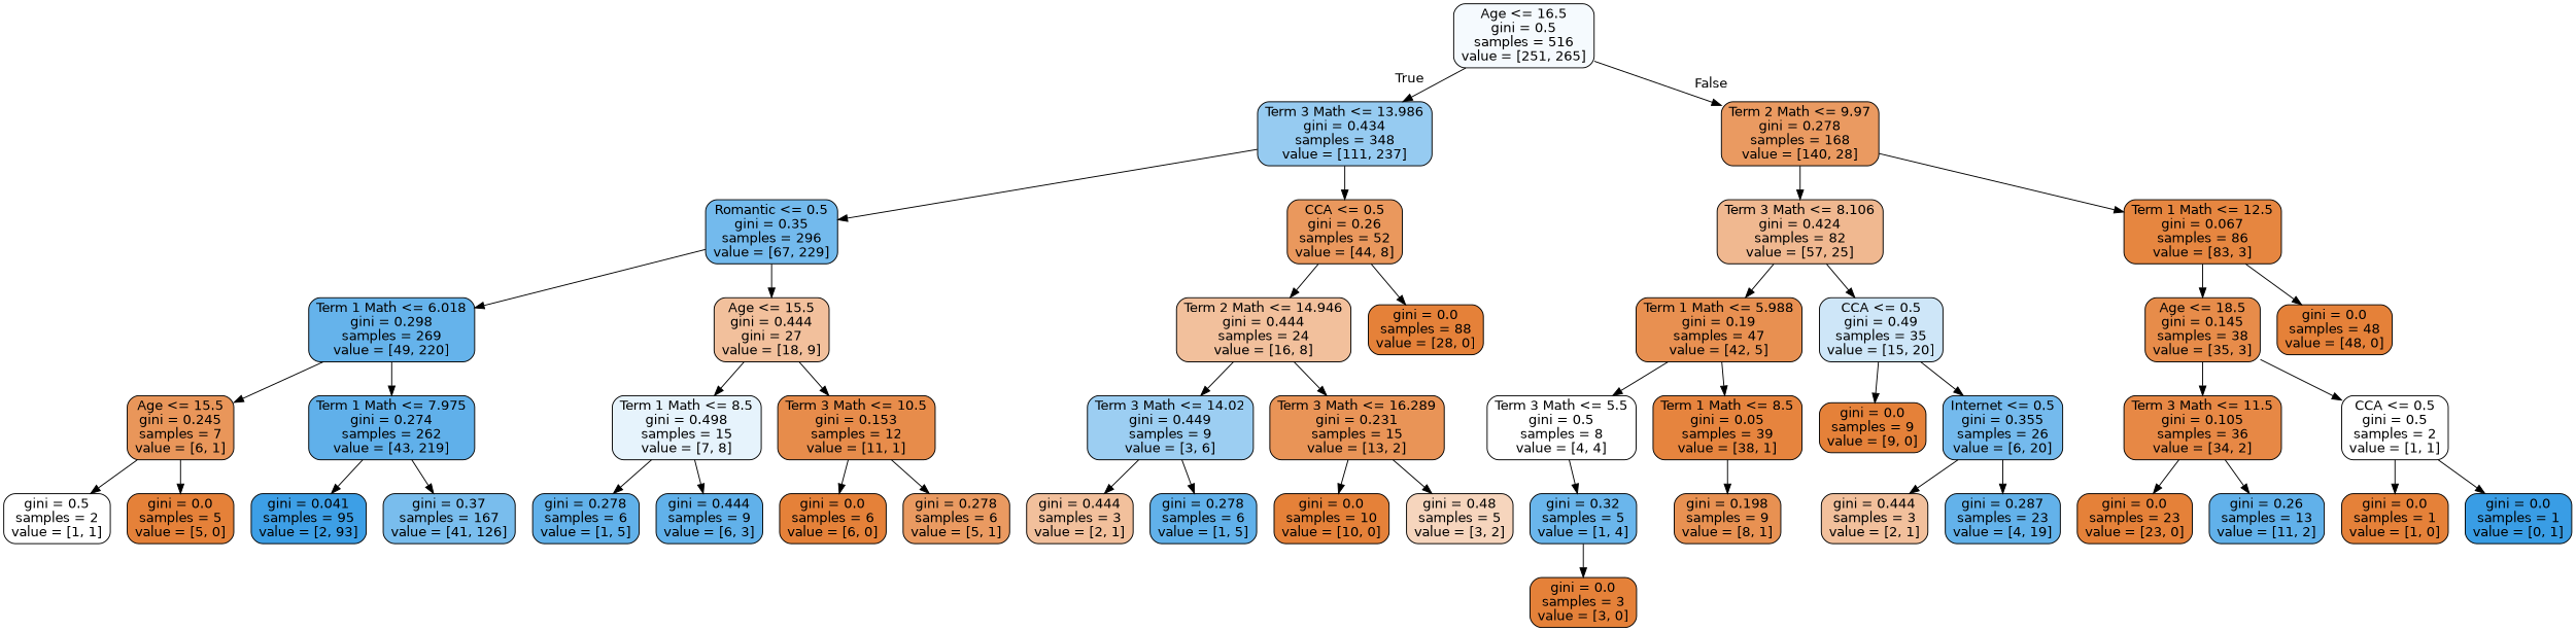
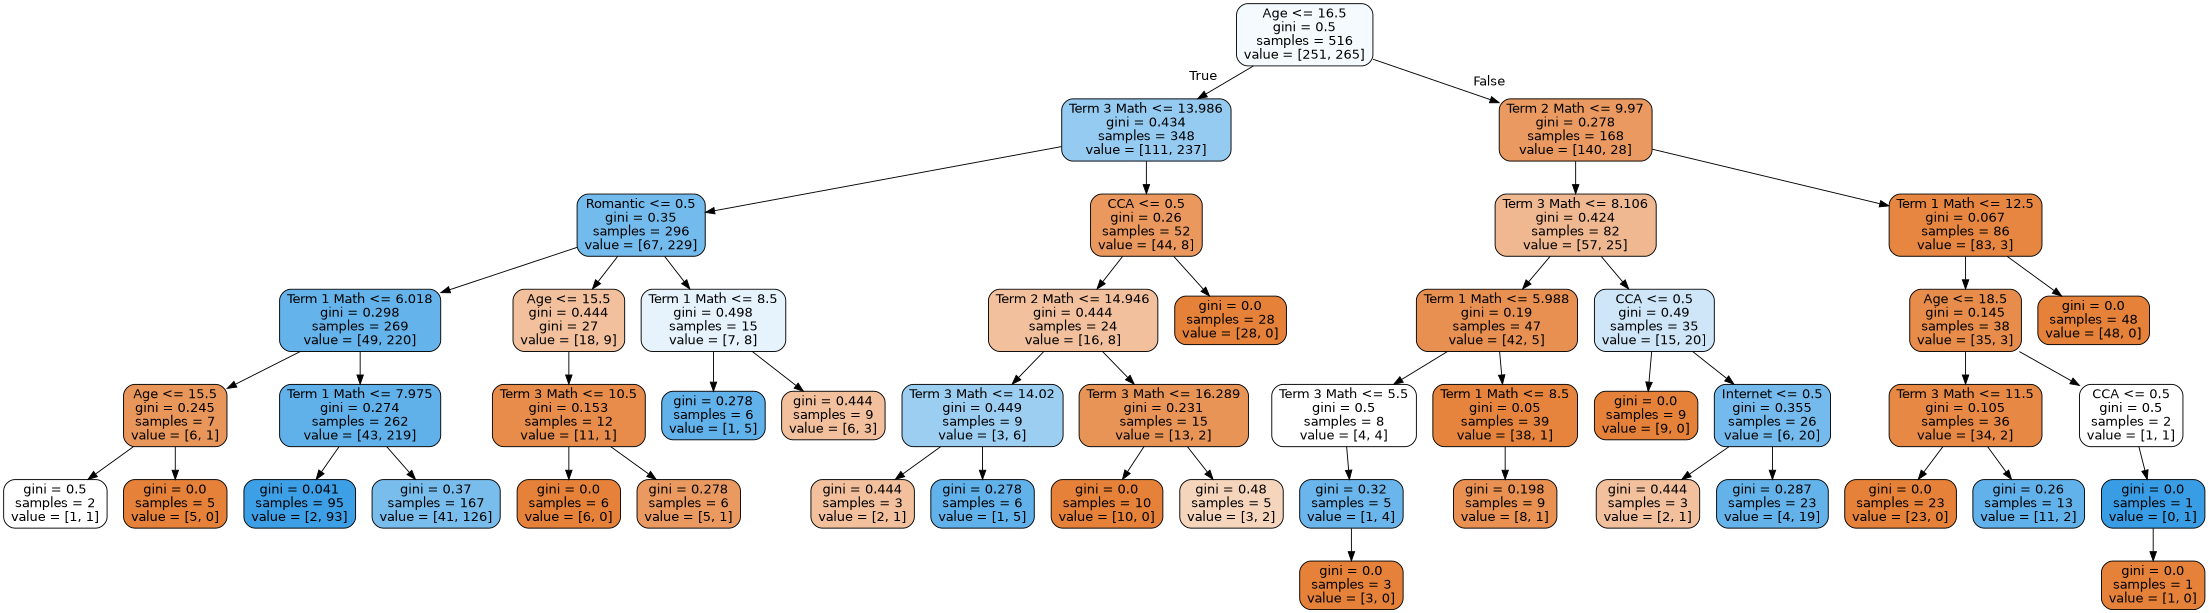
  digraph {
    node [color=black fillcolor="#e58139" fontname=helvetica shape=box style="filled, rounded"]
    edge [fontname=helvetica]
    n1 [fillcolor="#f5fafe" label="Age <= 16.5\ngini = 0.5\nsamples = 516\nvalue = [251, 265]"]
    n2 [fillcolor="#96cbf1" label="Term 3 Math <= 13.986\ngini = 0.434\nsamples = 348\nvalue = [111, 237]"]
    n3 [fillcolor="#ea9a61" label="Term 2 Math <= 9.97\ngini = 0.278\nsamples = 168\nvalue = [140, 28]"]
    n4 [fillcolor="#73baed" label="Romantic <= 0.5\ngini = 0.35\nsamples = 296\nvalue = [67, 229]"]
    n5 [fillcolor="#ea985d" label="CCA <= 0.5\ngini = 0.26\nsamples = 52\nvalue = [44, 8]"]
    n6 [fillcolor="#f0b890" label="Term 3 Math <= 8.106\ngini = 0.424\nsamples = 82\nvalue = [57, 25]"]
    n7 [fillcolor="#e68640" label="Term 1 Math <= 12.5\ngini = 0.067\nsamples = 86\nvalue = [83, 3]"]
    n8 [fillcolor="#65b3eb" label="Term 1 Math <= 6.018\ngini = 0.298\nsamples = 269\nvalue = [49, 220]"]
    n9 [fillcolor="#f2c09c" label="Age <= 15.5\ngini = 0.444\ngini = 27\nvalue = [18, 9]"]
    n10 [fillcolor="#f2c09c" label="Term 2 Math <= 14.946\ngini = 0.444\nsamples = 24\nvalue = [16, 8]"]
-   n11 [label="gini = 0.0\nsamples = 88\nvalue = [28, 0]"]
+   n11 [label="gini = 0.0\nsamples = 28\nvalue = [28, 0]"]
    n12 [fillcolor="#e9965a" label="Age <= 15.5\ngini = 0.245\nsamples = 7\nvalue = [6, 1]"]
    n13 [fillcolor="#60b0ea" label="Term 1 Math <= 7.975\ngini = 0.274\nsamples = 262\nvalue = [43, 219]"]
    n14 [fillcolor="#e6f3fc" label="Term 1 Math <= 8.5\ngini = 0.498\nsamples = 15\nvalue = [7, 8]"]
    n15 [fillcolor="#e78c4b" label="Term 3 Math <= 10.5\ngini = 0.153\nsamples = 12\nvalue = [11, 1]"]
    n16 [fillcolor="#ffffff" label="gini = 0.5\nsamples = 2\nvalue = [1, 1]"]
    n17 [label="gini = 0.0\nsamples = 5\nvalue = [5, 0]"]
    n18 [fillcolor="#3d9fe6" label="gini = 0.041\nsamples = 95\nvalue = [2, 93]"]
    n19 [fillcolor="#79bded" label="gini = 0.37\nsamples = 167\nvalue = [41, 126]"]
    n20 [fillcolor="#61b1ea" label="gini = 0.278\nsamples = 6\nvalue = [1, 5]"]
-   n21 [fillcolor="#61b1ea" label="gini = 0.444\nsamples = 9\nvalue = [6, 3]"]
+   n21 [fillcolor="#f2c09c" label="gini = 0.444\nsamples = 9\nvalue = [6, 3]"]
    n22 [label="gini = 0.0\nsamples = 6\nvalue = [6, 0]"]
    n23 [fillcolor="#ea9a61" label="gini = 0.278\nsamples = 6\nvalue = [5, 1]"]
    n24 [fillcolor="#9ccef2" label="Term 3 Math <= 14.02\ngini = 0.449\nsamples = 9\nvalue = [3, 6]"]
    n25 [fillcolor="#e99457" label="Term 3 Math <= 16.289\ngini = 0.231\nsamples = 15\nvalue = [13, 2]"]
    n26 [fillcolor="#f2c09c" label="gini = 0.444\nsamples = 3\nvalue = [2, 1]"]
    n27 [fillcolor="#61b1ea" label="gini = 0.278\nsamples = 6\nvalue = [1, 5]"]
    n28 [label="gini = 0.0\nsamples = 10\nvalue = [10, 0]"]
    n29 [fillcolor="#f6d5bd" label="gini = 0.48\nsamples = 5\nvalue = [3, 2]"]
    n30 [fillcolor="#e89051" label="Term 1 Math <= 5.988\ngini = 0.19\nsamples = 47\nvalue = [42, 5]"]
    n31 [fillcolor="#cee6f8" label="CCA <= 0.5\ngini = 0.49\nsamples = 35\nvalue = [15, 20]"]
    n32 [fillcolor="#e78c4a" label="Age <= 18.5\ngini = 0.145\nsamples = 38\nvalue = [35, 3]"]
    n33 [label="gini = 0.0\nsamples = 48\nvalue = [48, 0]"]
    n34 [fillcolor="#ffffff" label="Term 3 Math <= 5.5\ngini = 0.5\nsamples = 8\nvalue = [4, 4]"]
    n35 [fillcolor="#e6843e" label="Term 1 Math <= 8.5\ngini = 0.05\nsamples = 39\nvalue = [38, 1]"]
    n36 [label="gini = 0.0\nsamples = 9\nvalue = [9, 0]"]
    n37 [fillcolor="#74baed" label="Internet <= 0.5\ngini = 0.355\nsamples = 26\nvalue = [6, 20]"]
    n38 [fillcolor="#6ab6ec" label="gini = 0.32\nsamples = 5\nvalue = [1, 4]"]
    n39 [fillcolor="#e89152" label="gini = 0.198\nsamples = 9\nvalue = [8, 1]"]
    n40 [label="gini = 0.0\nsamples = 3\nvalue = [3, 0]"]
    n41 [fillcolor="#f2c09c" label="gini = 0.444\nsamples = 3\nvalue = [2, 1]"]
    n42 [fillcolor="#63b2ea" label="gini = 0.287\nsamples = 23\nvalue = [4, 19]"]
    n43 [fillcolor="#e78845" label="Term 3 Math <= 11.5\ngini = 0.105\nsamples = 36\nvalue = [34, 2]"]
    n44 [fillcolor="#ffffff" label="CCA <= 0.5\ngini = 0.5\nsamples = 2\nvalue = [1, 1]"]
    n45 [label="gini = 0.0\nsamples = 23\nvalue = [23, 0]"]
    n46 [fillcolor="#61b1ea" label="gini = 0.26\nsamples = 13\nvalue = [11, 2]"]
    n47 [label="gini = 0.0\nsamples = 1\nvalue = [1, 0]"]
    n48 [fillcolor="#399de5" label="gini = 0.0\nsamples = 1\nvalue = [0, 1]"]
    n1 -> n2 [headlabel=True labelangle=45 labeldistance=2.5]
    n1 -> n3 [headlabel=False labelangle=-45 labeldistance=2.5]
    n2 -> n4
    n2 -> n5
    n3 -> n6
    n3 -> n7
    n4 -> n8
    n4 -> n9
    n5 -> n10
    n5 -> n11
    n6 -> n30
    n6 -> n31
    n7 -> n32
    n7 -> n33
    n8 -> n12
    n8 -> n13
-   n9 -> n14
+   n4 -> n14
    n9 -> n15
    n10 -> n24
    n10 -> n25
    n12 -> n16
    n12 -> n17
    n13 -> n18
    n13 -> n19
    n14 -> n20
    n14 -> n21
    n15 -> n22
    n15 -> n23
    n24 -> n26
    n24 -> n27
    n25 -> n28
    n25 -> n29
    n30 -> n34
    n30 -> n35
    n31 -> n36
    n31 -> n37
    n32 -> n43
    n32 -> n44
    n34 -> n38
    n35 -> n39
    n37 -> n41
    n37 -> n42
    n38 -> n40
    n43 -> n45
    n43 -> n46
-   n44 -> n47
+   n48 -> n47
    n44 -> n48
  }
